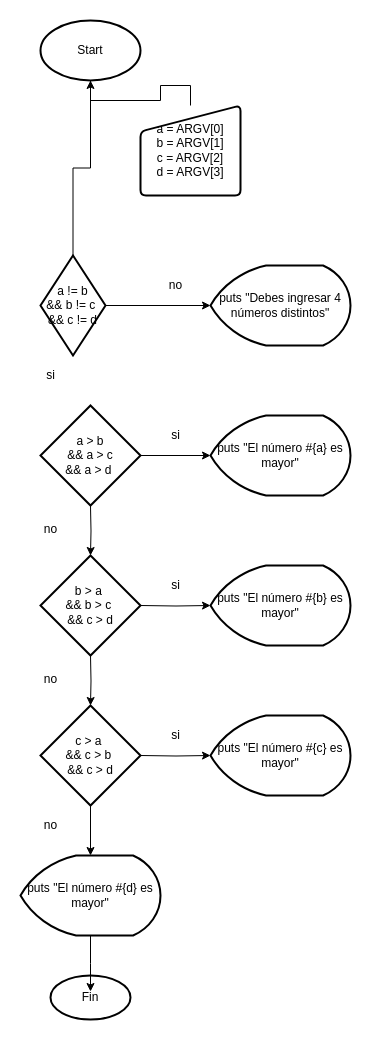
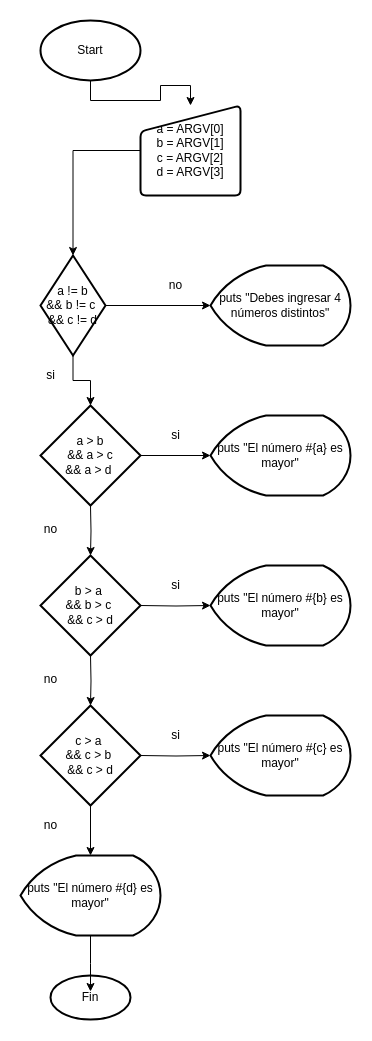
  <mxCell id="0" />
  <mxCell id="1" parent="0" />
- <mxCell id="2" value="" style="edgeStyle=orthogonalEdgeStyle;rounded=0;orthogonalLoop=1;jettySize=auto;html=1;endArrow=none;" edge="1" parent="1" source="3" target="5"><mxGeometry relative="1" as="geometry" /></mxCell>
+ <mxCell id="2" value="" style="edgeStyle=orthogonalEdgeStyle;rounded=0;orthogonalLoop=1;jettySize=auto;html=1;" edge="1" parent="1" source="3" target="5"><mxGeometry relative="1" as="geometry" /></mxCell>
  <mxCell id="3" value="Start" style="strokeWidth=2;html=1;shape=mxgraph.flowchart.start_1;whiteSpace=wrap;" vertex="1" parent="1"><mxGeometry x="40" y="20" width="100" height="60" as="geometry" /></mxCell>
+ <mxCell id="4" value="" style="edgeStyle=orthogonalEdgeStyle;rounded=0;orthogonalLoop=1;jettySize=auto;html=1;" edge="1" parent="1" source="5" target="8"><mxGeometry relative="1" as="geometry" /></mxCell>
  <mxCell id="5" value="a = ARGV[0]&lt;br&gt;b = ARGV[1]&lt;br&gt;c = ARGV[2]&lt;br&gt;d = ARGV[3]" style="html=1;strokeWidth=2;shape=manualInput;whiteSpace=wrap;rounded=1;size=26;arcSize=11;" vertex="1" parent="1"><mxGeometry x="140" y="105" width="100" height="90" as="geometry" /></mxCell>
  <mxCell id="6" value="" style="edgeStyle=orthogonalEdgeStyle;rounded=0;orthogonalLoop=1;jettySize=auto;html=1;" edge="1" parent="1" source="8" target="9"><mxGeometry relative="1" as="geometry" /></mxCell>
- <mxCell id="7" value="" style="edgeStyle=orthogonalEdgeStyle;rounded=0;orthogonalLoop=1;jettySize=auto;html=1;" edge="1" parent="1" source="8" target="3"><mxGeometry relative="1" as="geometry" /></mxCell>
+ <mxCell id="7" value="" style="edgeStyle=orthogonalEdgeStyle;rounded=0;orthogonalLoop=1;jettySize=auto;html=1;" edge="1" parent="1" source="8" target="14"><mxGeometry relative="1" as="geometry" /></mxCell>
  <mxCell id="8" value="a != b &lt;br&gt;&amp;amp;&amp;amp; b != c&amp;nbsp;&lt;br&gt;&amp;amp;&amp;amp; c != d" style="strokeWidth=2;html=1;shape=mxgraph.flowchart.decision;whiteSpace=wrap;" vertex="1" parent="1"><mxGeometry x="40" y="255" width="65" height="100" as="geometry" /></mxCell>
  <mxCell id="9" value="puts &quot;Debes ingresar 4 números distintos&quot;" style="strokeWidth=2;html=1;shape=mxgraph.flowchart.display;whiteSpace=wrap;" vertex="1" parent="1"><mxGeometry x="210" y="265" width="140" height="80" as="geometry" /></mxCell>
  <mxCell id="10" value="no" style="text;html=1;align=center;verticalAlign=middle;resizable=0;points=[];autosize=1;" vertex="1" parent="1"><mxGeometry x="160" y="275" width="30" height="20" as="geometry" /></mxCell>
  <mxCell id="11" value="si" style="text;html=1;align=center;verticalAlign=middle;resizable=0;points=[];autosize=1;" vertex="1" parent="1"><mxGeometry x="40" y="365" width="20" height="20" as="geometry" /></mxCell>
  <mxCell id="12" value="" style="edgeStyle=orthogonalEdgeStyle;rounded=0;orthogonalLoop=1;jettySize=auto;html=1;entryX=0;entryY=0.5;entryDx=0;entryDy=0;entryPerimeter=0;" edge="1" parent="1" source="14" target="15"><mxGeometry relative="1" as="geometry" /></mxCell>
  <mxCell id="13" value="" style="edgeStyle=orthogonalEdgeStyle;rounded=0;orthogonalLoop=1;jettySize=auto;html=1;" edge="1" parent="1" target="18"><mxGeometry relative="1" as="geometry"><mxPoint x="90" y="505" as="sourcePoint" /></mxGeometry></mxCell>
  <mxCell id="14" value="a &amp;gt; b &lt;br&gt;&amp;amp;&amp;amp; a &amp;gt; c &lt;br&gt;&amp;amp;&amp;amp; a &amp;gt; d&amp;nbsp;" style="strokeWidth=2;html=1;shape=mxgraph.flowchart.decision;whiteSpace=wrap;" vertex="1" parent="1"><mxGeometry x="40" y="405" width="100" height="100" as="geometry" /></mxCell>
  <mxCell id="15" value="puts &quot;El número #{a} es mayor&quot;" style="strokeWidth=2;html=1;shape=mxgraph.flowchart.display;whiteSpace=wrap;" vertex="1" parent="1"><mxGeometry x="210" y="415" width="140" height="80" as="geometry" /></mxCell>
  <mxCell id="16" value="si" style="text;html=1;align=center;verticalAlign=middle;resizable=0;points=[];autosize=1;" vertex="1" parent="1"><mxGeometry x="165" y="425" width="20" height="20" as="geometry" /></mxCell>
  <mxCell id="17" value="no" style="text;html=1;align=center;verticalAlign=middle;resizable=0;points=[];autosize=1;" vertex="1" parent="1"><mxGeometry x="35" y="519" width="30" height="20" as="geometry" /></mxCell>
  <mxCell id="18" value="b &amp;gt; a&amp;nbsp;&lt;br&gt;&amp;amp;&amp;amp;&amp;nbsp;b &amp;gt; c&amp;nbsp;&lt;br&gt;&amp;amp;&amp;amp; c &amp;gt; d" style="strokeWidth=2;html=1;shape=mxgraph.flowchart.decision;whiteSpace=wrap;" vertex="1" parent="1"><mxGeometry x="40" y="555" width="100" height="100" as="geometry" /></mxCell>
  <mxCell id="19" value="" style="edgeStyle=orthogonalEdgeStyle;rounded=0;orthogonalLoop=1;jettySize=auto;html=1;entryX=0;entryY=0.5;entryDx=0;entryDy=0;entryPerimeter=0;" edge="1" parent="1" target="20"><mxGeometry relative="1" as="geometry"><mxPoint x="140" y="605" as="sourcePoint" /></mxGeometry></mxCell>
  <mxCell id="20" value="puts &quot;El número #{b} es mayor&quot;" style="strokeWidth=2;html=1;shape=mxgraph.flowchart.display;whiteSpace=wrap;" vertex="1" parent="1"><mxGeometry x="210" y="565" width="140" height="80" as="geometry" /></mxCell>
  <mxCell id="21" value="si" style="text;html=1;align=center;verticalAlign=middle;resizable=0;points=[];autosize=1;" vertex="1" parent="1"><mxGeometry x="165" y="575" width="20" height="20" as="geometry" /></mxCell>
  <mxCell id="22" value="" style="edgeStyle=orthogonalEdgeStyle;rounded=0;orthogonalLoop=1;jettySize=auto;html=1;" edge="1" parent="1" target="25"><mxGeometry relative="1" as="geometry"><mxPoint x="90" y="655" as="sourcePoint" /></mxGeometry></mxCell>
  <mxCell id="23" value="no" style="text;html=1;align=center;verticalAlign=middle;resizable=0;points=[];autosize=1;" vertex="1" parent="1"><mxGeometry x="35" y="669" width="30" height="20" as="geometry" /></mxCell>
  <mxCell id="24" value="" style="edgeStyle=orthogonalEdgeStyle;rounded=0;orthogonalLoop=1;jettySize=auto;html=1;" edge="1" parent="1" source="25" target="32"><mxGeometry relative="1" as="geometry"><mxPoint x="90" y="851" as="targetPoint" /></mxGeometry></mxCell>
  <mxCell id="25" value="c &amp;gt; a&amp;nbsp;&lt;br&gt;&amp;amp;&amp;amp;&amp;nbsp;c &amp;gt; b&amp;nbsp;&lt;br&gt;&amp;amp;&amp;amp; c &amp;gt; d" style="strokeWidth=2;html=1;shape=mxgraph.flowchart.decision;whiteSpace=wrap;" vertex="1" parent="1"><mxGeometry x="40" y="705" width="100" height="100" as="geometry" /></mxCell>
  <mxCell id="26" value="" style="edgeStyle=orthogonalEdgeStyle;rounded=0;orthogonalLoop=1;jettySize=auto;html=1;entryX=0;entryY=0.5;entryDx=0;entryDy=0;entryPerimeter=0;" edge="1" parent="1" target="27"><mxGeometry relative="1" as="geometry"><mxPoint x="140" y="755" as="sourcePoint" /></mxGeometry></mxCell>
  <mxCell id="27" value="puts &quot;El número #{c} es mayor&quot;" style="strokeWidth=2;html=1;shape=mxgraph.flowchart.display;whiteSpace=wrap;" vertex="1" parent="1"><mxGeometry x="210" y="715" width="140" height="80" as="geometry" /></mxCell>
  <mxCell id="28" value="si" style="text;html=1;align=center;verticalAlign=middle;resizable=0;points=[];autosize=1;" vertex="1" parent="1"><mxGeometry x="165" y="725" width="20" height="20" as="geometry" /></mxCell>
  <mxCell id="29" value="Fin" style="strokeWidth=2;html=1;shape=mxgraph.flowchart.start_1;whiteSpace=wrap;" vertex="1" parent="1"><mxGeometry x="50" y="975" width="80" height="44" as="geometry" /></mxCell>
  <mxCell id="30" value="no" style="text;html=1;align=center;verticalAlign=middle;resizable=0;points=[];autosize=1;" vertex="1" parent="1"><mxGeometry x="35" y="815" width="30" height="20" as="geometry" /></mxCell>
  <mxCell id="31" value="" style="edgeStyle=orthogonalEdgeStyle;rounded=0;orthogonalLoop=1;jettySize=auto;html=1;" edge="1" parent="1" source="32"><mxGeometry relative="1" as="geometry"><mxPoint x="90" y="991" as="targetPoint" /><mxPoint x="90" y="951" as="sourcePoint" /></mxGeometry></mxCell>
  <mxCell id="32" value="puts &quot;El número #{d} es mayor&quot;" style="strokeWidth=2;html=1;shape=mxgraph.flowchart.display;whiteSpace=wrap;" vertex="1" parent="1"><mxGeometry x="20" y="855" width="140" height="80" as="geometry" /></mxCell>
